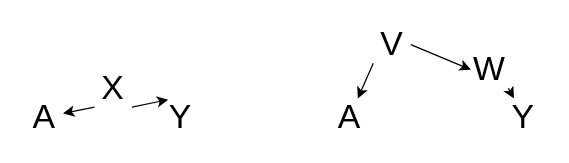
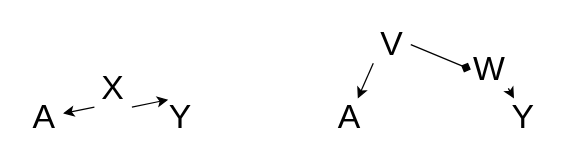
  <mxCell id="0" />
  <mxCell id="1" parent="0" />
  <mxCell id="2" value="X" style="text;html=1;strokeColor=none;fillColor=none;align=center;verticalAlign=middle;whiteSpace=wrap;rounded=0;fontSize=27;" parent="1" vertex="1"><mxGeometry x="75" y="55" width="30" height="30" as="geometry" /></mxCell>
  <mxCell id="3" value="" style="endArrow=classic;html=1;rounded=0;exitX=0;exitY=1;exitDx=0;exitDy=0;" parent="1" target="4" edge="1" source="2"><mxGeometry width="50" height="50" relative="1" as="geometry"><mxPoint x="74" y="39" as="sourcePoint" /><mxPoint x="120" y="35" as="targetPoint" /></mxGeometry></mxCell>
  <mxCell id="4" value="A" style="text;html=1;strokeColor=none;fillColor=none;align=center;verticalAlign=middle;whiteSpace=wrap;rounded=0;fontSize=27;" parent="1" vertex="1"><mxGeometry x="20" y="78" width="30" height="30" as="geometry" /></mxCell>
  <mxCell id="5" value="Y" style="text;html=1;strokeColor=none;fillColor=none;align=center;verticalAlign=middle;whiteSpace=wrap;rounded=0;fontSize=27;" parent="1" vertex="1"><mxGeometry x="129" y="78" width="30" height="30" as="geometry" /></mxCell>
  <mxCell id="6" value="" style="endArrow=classic;html=1;rounded=0;exitX=1;exitY=1;exitDx=0;exitDy=0;" parent="1" source="2" edge="1"><mxGeometry width="50" height="50" relative="1" as="geometry"><mxPoint x="78" y="100" as="sourcePoint" /><mxPoint x="134" y="79" as="targetPoint" /></mxGeometry></mxCell>
  <mxCell id="7" value="V" style="text;html=1;strokeColor=none;fillColor=none;align=center;verticalAlign=middle;whiteSpace=wrap;rounded=0;fontSize=27;" vertex="1" parent="1"><mxGeometry x="298" y="20" width="30" height="30" as="geometry" /></mxCell>
  <mxCell id="8" value="" style="endArrow=classic;html=1;rounded=0;exitX=0;exitY=1;exitDx=0;exitDy=0;" edge="1" parent="1" source="7" target="9"><mxGeometry width="50" height="50" relative="1" as="geometry"><mxPoint x="318" y="39" as="sourcePoint" /><mxPoint x="364" y="35" as="targetPoint" /></mxGeometry></mxCell>
  <mxCell id="9" value="A" style="text;html=1;strokeColor=none;fillColor=none;align=center;verticalAlign=middle;whiteSpace=wrap;rounded=0;fontSize=27;" vertex="1" parent="1"><mxGeometry x="264" y="78" width="30" height="30" as="geometry" /></mxCell>
  <mxCell id="10" value="Y" style="text;html=1;strokeColor=none;fillColor=none;align=center;verticalAlign=middle;whiteSpace=wrap;rounded=0;fontSize=27;" vertex="1" parent="1"><mxGeometry x="403" y="78" width="30" height="30" as="geometry" /></mxCell>
  <mxCell id="11" value="" style="endArrow=classic;html=1;rounded=0;entryX=0.25;entryY=0;entryDx=0;entryDy=0;exitX=1;exitY=1;exitDx=0;exitDy=0;" edge="1" parent="1" source="12" target="10"><mxGeometry width="50" height="50" relative="1" as="geometry"><mxPoint x="322" y="100" as="sourcePoint" /><mxPoint x="321" y="60" as="targetPoint" /></mxGeometry></mxCell>
  <mxCell id="12" value="W" style="text;html=1;strokeColor=none;fillColor=none;align=center;verticalAlign=middle;whiteSpace=wrap;rounded=0;fontSize=27;" vertex="1" parent="1"><mxGeometry x="376" y="40" width="30" height="30" as="geometry" /></mxCell>
- <mxCell id="13" value="" style="endArrow=classic;html=1;rounded=0;exitX=1;exitY=0.5;exitDx=0;exitDy=0;entryX=0;entryY=0.5;entryDx=0;entryDy=0;" edge="1" parent="1" source="7" target="12"><mxGeometry width="50" height="50" relative="1" as="geometry"><mxPoint x="324" y="60" as="sourcePoint" /><mxPoint x="301" y="88" as="targetPoint" /></mxGeometry></mxCell>
+ <mxCell id="13" value="" style="endArrow=diamond;html=1;rounded=0;exitX=1;exitY=0.5;exitDx=0;exitDy=0;entryX=0;entryY=0.5;entryDx=0;entryDy=0;" edge="1" parent="1" source="7" target="12"><mxGeometry width="50" height="50" relative="1" as="geometry"><mxPoint x="324" y="60" as="sourcePoint" /><mxPoint x="301" y="88" as="targetPoint" /></mxGeometry></mxCell>
